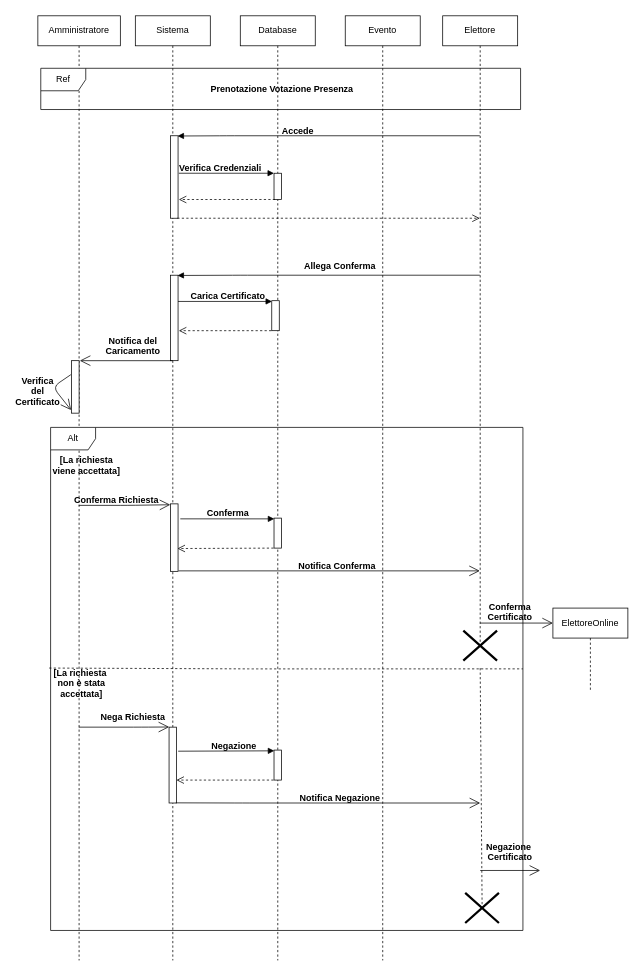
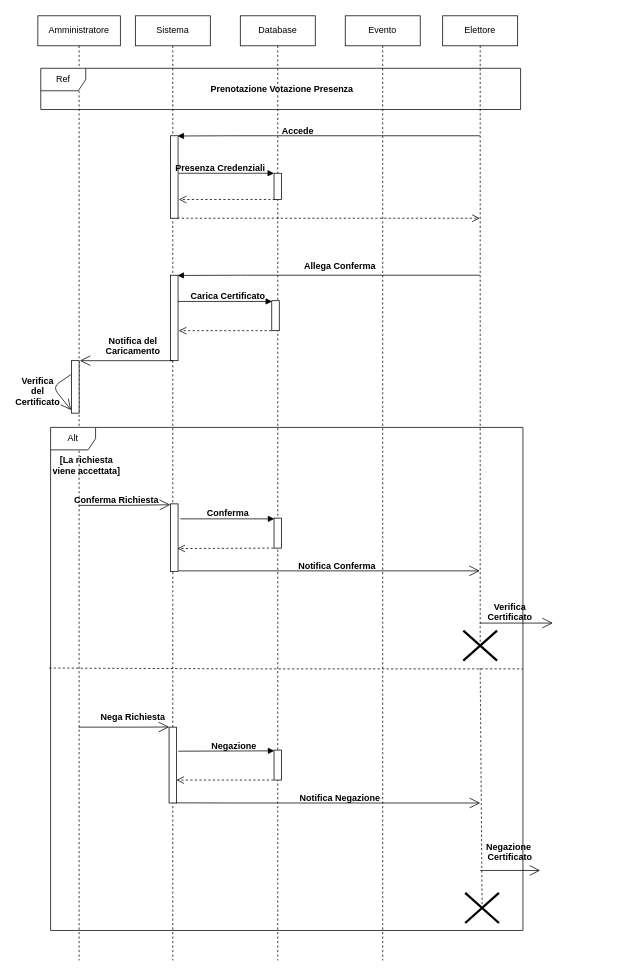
  <mxCell id="0" />
  <mxCell id="1" parent="0" />
  <mxCell id="2" value="Sistema" style="shape=umlLifeline;perimeter=lifelinePerimeter;whiteSpace=wrap;html=1;container=1;collapsible=0;recursiveResize=0;outlineConnect=0;" parent="1" vertex="1"><mxGeometry x="180" y="20" width="100" height="1260" as="geometry" /></mxCell>
  <mxCell id="3" value="" style="html=1;points=[];perimeter=orthogonalPerimeter;" parent="2" vertex="1"><mxGeometry x="47" y="160" width="10" height="110" as="geometry" /></mxCell>
  <mxCell id="4" value="" style="html=1;points=[];perimeter=orthogonalPerimeter;" parent="2" vertex="1"><mxGeometry x="47" y="346" width="10" height="114" as="geometry" /></mxCell>
  <mxCell id="5" value="" style="html=1;points=[];perimeter=orthogonalPerimeter;" parent="2" vertex="1"><mxGeometry x="47" y="651" width="10" height="90" as="geometry" /></mxCell>
  <mxCell id="6" value="" style="html=1;points=[];perimeter=orthogonalPerimeter;" parent="2" vertex="1"><mxGeometry x="45.0" y="948.82" width="10" height="101.18" as="geometry" /></mxCell>
  <mxCell id="7" value="Accede" style="text;align=center;fontStyle=1;verticalAlign=middle;spacingLeft=3;spacingRight=3;strokeColor=none;rotatable=0;points=[[0,0.5],[1,0.5]];portConstraint=eastwest;" parent="2" vertex="1"><mxGeometry x="182" y="140" width="70" height="26" as="geometry" /></mxCell>
  <mxCell id="8" value="Allega Conferma" style="text;align=center;fontStyle=1;verticalAlign=middle;spacingLeft=3;spacingRight=3;strokeColor=none;rotatable=0;points=[[0,0.5],[1,0.5]];portConstraint=eastwest;" parent="2" vertex="1"><mxGeometry x="211.81" y="320" width="122.75" height="26" as="geometry" /></mxCell>
  <mxCell id="9" value="Notifica del&#10;Caricamento" style="text;align=center;fontStyle=1;verticalAlign=middle;spacingLeft=3;spacingRight=3;strokeColor=none;rotatable=0;points=[[0,0.5],[1,0.5]];portConstraint=eastwest;" parent="2" vertex="1"><mxGeometry x="-43" y="420" width="80" height="40" as="geometry" /></mxCell>
  <mxCell id="10" value="" style="endArrow=none;dashed=1;html=1;exitX=-0.003;exitY=0.476;exitDx=0;exitDy=0;exitPerimeter=0;" parent="2" edge="1"><mxGeometry width="50" height="50" relative="1" as="geometry"><mxPoint x="-114.89" y="870" as="sourcePoint" /><mxPoint x="517" y="871.08" as="targetPoint" /><Array as="points"><mxPoint x="157" y="871.13" /></Array></mxGeometry></mxCell>
  <mxCell id="11" value="" style="endArrow=open;endFill=1;endSize=12;html=1;exitX=0.9;exitY=0.998;exitDx=0;exitDy=0;exitPerimeter=0;" parent="2" source="6" edge="1"><mxGeometry width="160" relative="1" as="geometry"><mxPoint x="72.134" y="1050" as="sourcePoint" /><mxPoint x="460" y="1050" as="targetPoint" /><Array as="points"><mxPoint x="142.81" y="1050" /></Array></mxGeometry></mxCell>
  <mxCell id="12" value="Notifica Negazione" style="text;align=center;fontStyle=1;verticalAlign=middle;spacingLeft=3;spacingRight=3;strokeColor=none;rotatable=0;points=[[0,0.5],[1,0.5]];portConstraint=eastwest;" parent="2" vertex="1"><mxGeometry x="215.68" y="1030" width="115" height="26" as="geometry" /></mxCell>
  <mxCell id="13" value="" style="html=1;verticalAlign=bottom;endArrow=block;entryX=-0.003;entryY=0;entryDx=0;entryDy=0;entryPerimeter=0;" parent="2" target="29" edge="1"><mxGeometry width="80" relative="1" as="geometry"><mxPoint x="58" y="210" as="sourcePoint" /><mxPoint x="152" y="210" as="targetPoint" /><Array as="points" /></mxGeometry></mxCell>
- <mxCell id="14" value="Verifica Credenziali" style="text;align=center;fontStyle=1;verticalAlign=middle;spacingLeft=3;spacingRight=3;strokeColor=none;rotatable=0;points=[[0,0.5],[1,0.5]];portConstraint=eastwest;" parent="2" vertex="1"><mxGeometry x="52" y="190" width="123.29" height="26" as="geometry" /></mxCell>
+ <mxCell id="14" value="Presenza Credenziali" style="text;align=center;fontStyle=1;verticalAlign=middle;spacingLeft=3;spacingRight=3;strokeColor=none;rotatable=0;points=[[0,0.5],[1,0.5]];portConstraint=eastwest;" parent="2" vertex="1"><mxGeometry x="52" y="190" width="123.29" height="26" as="geometry" /></mxCell>
  <mxCell id="15" value="Negazione" style="text;align=center;fontStyle=1;verticalAlign=middle;spacingLeft=3;spacingRight=3;strokeColor=none;rotatable=0;points=[[0,0.5],[1,0.5]];portConstraint=eastwest;" parent="2" vertex="1"><mxGeometry x="88.12" y="960" width="87.17" height="26" as="geometry" /></mxCell>
- <mxCell id="16" value="ElettoreOnline" style="shape=umlLifeline;perimeter=lifelinePerimeter;whiteSpace=wrap;html=1;container=1;collapsible=0;recursiveResize=0;outlineConnect=0;" parent="2" vertex="1"><mxGeometry x="557" y="790" width="100" height="110" as="geometry" /></mxCell>
  <mxCell id="17" value="" style="endArrow=open;endFill=1;endSize=12;html=1;" parent="2" source="35" edge="1"><mxGeometry width="160" relative="1" as="geometry"><mxPoint x="466.5" y="810" as="sourcePoint" /><mxPoint x="557" y="810" as="targetPoint" /><Array as="points" /></mxGeometry></mxCell>
  <mxCell id="18" value="Nega Richiesta" style="text;align=center;fontStyle=1;verticalAlign=middle;spacingLeft=3;spacingRight=3;strokeColor=none;rotatable=0;points=[[0,0.5],[1,0.5]];portConstraint=eastwest;" parent="2" vertex="1"><mxGeometry x="-68" y="918.92" width="130" height="31" as="geometry" /></mxCell>
  <mxCell id="19" value="" style="endArrow=open;endFill=1;endSize=12;html=1;" parent="2" edge="1"><mxGeometry width="160" relative="1" as="geometry"><mxPoint x="460" y="1140" as="sourcePoint" /><mxPoint x="540" y="1140" as="targetPoint" /><Array as="points" /></mxGeometry></mxCell>
  <mxCell id="20" value="" style="shape=umlDestroy;whiteSpace=wrap;html=1;strokeWidth=3;" parent="2" vertex="1"><mxGeometry x="440" y="1169.95" width="45" height="40.1" as="geometry" /></mxCell>
  <mxCell id="21" value="Amministratore" style="shape=umlLifeline;perimeter=lifelinePerimeter;whiteSpace=wrap;html=1;container=1;collapsible=0;recursiveResize=0;outlineConnect=0;" parent="2" vertex="1"><mxGeometry x="-130" width="110" height="1260" as="geometry" /></mxCell>
  <mxCell id="22" value="" style="html=1;points=[];perimeter=orthogonalPerimeter;" parent="21" vertex="1"><mxGeometry x="45" y="460" width="10" height="70" as="geometry" /></mxCell>
  <mxCell id="23" value="" style="endArrow=open;endFill=1;endSize=12;html=1;exitX=-0.1;exitY=0.267;exitDx=0;exitDy=0;exitPerimeter=0;entryX=-0.071;entryY=0.941;entryDx=0;entryDy=0;entryPerimeter=0;" parent="21" source="22" target="22" edge="1"><mxGeometry width="160" relative="1" as="geometry"><mxPoint x="856.5" y="490" as="sourcePoint" /><mxPoint x="847" y="507" as="targetPoint" /><Array as="points"><mxPoint x="20" y="495" /></Array></mxGeometry></mxCell>
  <mxCell id="24" value="" style="endArrow=open;endFill=1;endSize=12;html=1;exitX=0.3;exitY=1;exitDx=0;exitDy=0;exitPerimeter=0;entryX=1.1;entryY=0;entryDx=0;entryDy=0;entryPerimeter=0;" parent="2" source="4" target="22" edge="1"><mxGeometry width="160" relative="1" as="geometry"><mxPoint x="37.3" y="427" as="sourcePoint" /><mxPoint x="-53" y="460" as="targetPoint" /></mxGeometry></mxCell>
  <mxCell id="25" value="" style="endArrow=open;endFill=1;endSize=12;html=1;entryX=-0.04;entryY=0.013;entryDx=0;entryDy=0;entryPerimeter=0;" parent="2" source="21" target="5" edge="1"><mxGeometry width="160" relative="1" as="geometry"><mxPoint x="-63" y="653" as="sourcePoint" /><mxPoint x="50" y="653" as="targetPoint" /><Array as="points"><mxPoint x="-10" y="653" /></Array></mxGeometry></mxCell>
  <mxCell id="26" value="" style="endArrow=open;endFill=1;endSize=12;html=1;entryX=0.011;entryY=-0.002;entryDx=0;entryDy=0;entryPerimeter=0;" parent="2" source="21" target="6" edge="1"><mxGeometry width="160" relative="1" as="geometry"><mxPoint x="-62.503" y="948.82" as="sourcePoint" /><mxPoint x="63.28" y="948.487" as="targetPoint" /><Array as="points"><mxPoint x="7.83" y="948.82" /></Array></mxGeometry></mxCell>
  <mxCell id="27" value="Alt" style="shape=umlFrame;whiteSpace=wrap;html=1;" parent="2" vertex="1"><mxGeometry x="-113" y="549" width="630" height="671" as="geometry" /></mxCell>
  <mxCell id="28" value="Database" style="shape=umlLifeline;perimeter=lifelinePerimeter;whiteSpace=wrap;html=1;container=1;collapsible=0;recursiveResize=0;outlineConnect=0;" parent="1" vertex="1"><mxGeometry x="320" y="20" width="100" height="1260" as="geometry" /></mxCell>
  <mxCell id="29" value="" style="html=1;points=[];perimeter=orthogonalPerimeter;" parent="28" vertex="1"><mxGeometry x="45" y="210" width="10" height="35" as="geometry" /></mxCell>
  <mxCell id="30" value="" style="html=1;points=[];perimeter=orthogonalPerimeter;" parent="28" vertex="1"><mxGeometry x="42" y="380" width="10" height="40" as="geometry" /></mxCell>
  <mxCell id="31" value="" style="html=1;points=[];perimeter=orthogonalPerimeter;" parent="28" vertex="1"><mxGeometry x="45" y="670" width="10" height="40" as="geometry" /></mxCell>
  <mxCell id="32" value="" style="html=1;points=[];perimeter=orthogonalPerimeter;" parent="28" vertex="1"><mxGeometry x="45" y="979.41" width="10" height="40" as="geometry" /></mxCell>
  <mxCell id="33" value="Evento" style="shape=umlLifeline;perimeter=lifelinePerimeter;whiteSpace=wrap;html=1;container=1;collapsible=0;recursiveResize=0;outlineConnect=0;" parent="1" vertex="1"><mxGeometry x="460" y="20" width="100" height="1260" as="geometry" /></mxCell>
  <mxCell id="34" value=" Prenotazione Votazione Presenza" style="text;align=center;fontStyle=1;verticalAlign=middle;spacingLeft=3;spacingRight=3;strokeColor=none;rotatable=0;points=[[0,0.5],[1,0.5]];portConstraint=eastwest;" parent="1" vertex="1"><mxGeometry x="285.46" y="104.5" width="177.5" height="26" as="geometry" /></mxCell>
  <mxCell id="35" value="Elettore" style="shape=umlLifeline;perimeter=lifelinePerimeter;whiteSpace=wrap;html=1;container=1;collapsible=0;recursiveResize=0;outlineConnect=0;" parent="1" vertex="1"><mxGeometry x="590" y="20" width="100" height="840" as="geometry" /></mxCell>
  <mxCell id="36" value="" style="shape=umlDestroy;whiteSpace=wrap;html=1;strokeWidth=3;" parent="35" vertex="1"><mxGeometry x="27.5" y="820" width="45" height="40.1" as="geometry" /></mxCell>
  <mxCell id="37" value="" style="html=1;verticalAlign=bottom;endArrow=block;entryX=0.927;entryY=0.003;entryDx=0;entryDy=0;entryPerimeter=0;" parent="1" source="35" target="4" edge="1"><mxGeometry width="80" relative="1" as="geometry"><mxPoint x="646.5" y="366" as="sourcePoint" /><mxPoint x="929.75" y="346" as="targetPoint" /><Array as="points"><mxPoint x="319.75" y="366" /></Array></mxGeometry></mxCell>
  <mxCell id="38" value="" style="html=1;verticalAlign=bottom;endArrow=open;dashed=1;endSize=8;exitX=0.9;exitY=1;exitDx=0;exitDy=0;exitPerimeter=0;" parent="1" source="3" target="35" edge="1"><mxGeometry relative="1" as="geometry"><mxPoint x="412" y="210" as="sourcePoint" /><mxPoint x="632" y="290" as="targetPoint" /></mxGeometry></mxCell>
  <mxCell id="39" value="" style="html=1;verticalAlign=bottom;endArrow=block;entryX=0.927;entryY=0.003;entryDx=0;entryDy=0;entryPerimeter=0;" parent="1" source="35" target="3" edge="1"><mxGeometry width="80" relative="1" as="geometry"><mxPoint x="631.5" y="180" as="sourcePoint" /><mxPoint x="252" y="180" as="targetPoint" /><Array as="points"><mxPoint x="302" y="180" /></Array></mxGeometry></mxCell>
  <mxCell id="40" value="" style="html=1;verticalAlign=bottom;endArrow=open;dashed=1;endSize=8;exitX=0.137;exitY=1;exitDx=0;exitDy=0;exitPerimeter=0;entryX=1.1;entryY=0.773;entryDx=0;entryDy=0;entryPerimeter=0;" parent="1" source="29" target="3" edge="1"><mxGeometry relative="1" as="geometry"><mxPoint x="248.13" y="301.32" as="sourcePoint" /><mxPoint x="641.5" y="301.32" as="targetPoint" /></mxGeometry></mxCell>
  <mxCell id="41" value="" style="html=1;verticalAlign=bottom;endArrow=block;exitX=1;exitY=0.307;exitDx=0;exitDy=0;exitPerimeter=0;entryX=0.037;entryY=0.025;entryDx=0;entryDy=0;entryPerimeter=0;" parent="1" source="4" target="30" edge="1"><mxGeometry width="80" relative="1" as="geometry"><mxPoint x="656.5" y="376" as="sourcePoint" /><mxPoint x="337" y="400" as="targetPoint" /><Array as="points" /></mxGeometry></mxCell>
  <mxCell id="42" value="" style="html=1;verticalAlign=bottom;endArrow=open;dashed=1;endSize=8;exitX=-0.063;exitY=1;exitDx=0;exitDy=0;exitPerimeter=0;entryX=1.1;entryY=0.649;entryDx=0;entryDy=0;entryPerimeter=0;" parent="1" source="30" target="4" edge="1"><mxGeometry relative="1" as="geometry"><mxPoint x="261" y="300" as="sourcePoint" /><mxPoint x="657" y="300" as="targetPoint" /></mxGeometry></mxCell>
  <mxCell id="43" value="Carica Certificato" style="text;align=center;fontStyle=1;verticalAlign=middle;spacingLeft=3;spacingRight=3;strokeColor=none;rotatable=0;points=[[0,0.5],[1,0.5]];portConstraint=eastwest;" parent="1" vertex="1"><mxGeometry x="242.5" y="380" width="122.75" height="26" as="geometry" /></mxCell>
  <mxCell id="44" value="Verifica &#10;del&#10;Certificato" style="text;align=center;fontStyle=1;verticalAlign=middle;spacingLeft=3;spacingRight=3;strokeColor=none;rotatable=0;points=[[0,0.5],[1,0.5]];portConstraint=eastwest;" parent="1" vertex="1"><mxGeometry x="20" y="497.25" width="60" height="45.5" as="geometry" /></mxCell>
  <mxCell id="45" value="Conferma Richiesta" style="text;align=center;fontStyle=1;verticalAlign=middle;spacingLeft=3;spacingRight=3;strokeColor=none;rotatable=0;points=[[0,0.5],[1,0.5]];portConstraint=eastwest;" parent="1" vertex="1"><mxGeometry x="90" y="650" width="130" height="31" as="geometry" /></mxCell>
  <mxCell id="46" value="Conferma" style="text;align=center;fontStyle=1;verticalAlign=middle;spacingLeft=3;spacingRight=3;strokeColor=none;rotatable=0;points=[[0,0.5],[1,0.5]];portConstraint=eastwest;" parent="1" vertex="1"><mxGeometry x="242.5" y="670" width="122.75" height="26" as="geometry" /></mxCell>
  <mxCell id="47" value="" style="html=1;verticalAlign=bottom;endArrow=block;exitX=1.3;exitY=0.222;exitDx=0;exitDy=0;exitPerimeter=0;entryX=0.037;entryY=0.025;entryDx=0;entryDy=0;entryPerimeter=0;" parent="1" source="5" target="31" edge="1"><mxGeometry width="80" relative="1" as="geometry"><mxPoint x="254.38" y="690.998" as="sourcePoint" /><mxPoint x="339.38" y="690" as="targetPoint" /><Array as="points" /></mxGeometry></mxCell>
  <mxCell id="48" value="" style="html=1;verticalAlign=bottom;endArrow=open;dashed=1;endSize=8;exitX=-0.063;exitY=1;exitDx=0;exitDy=0;exitPerimeter=0;entryX=0.92;entryY=0.662;entryDx=0;entryDy=0;entryPerimeter=0;" parent="1" source="31" target="5" edge="1"><mxGeometry relative="1" as="geometry"><mxPoint x="263.38" y="590" as="sourcePoint" /><mxPoint x="253.19" y="729.41" as="targetPoint" /></mxGeometry></mxCell>
  <mxCell id="49" value="" style="endArrow=open;endFill=1;endSize=12;html=1;exitX=1.056;exitY=0.993;exitDx=0;exitDy=0;exitPerimeter=0;" parent="1" source="5" target="35" edge="1"><mxGeometry width="160" relative="1" as="geometry"><mxPoint x="254.25" y="760" as="sourcePoint" /><mxPoint x="647" y="760" as="targetPoint" /><Array as="points" /></mxGeometry></mxCell>
  <mxCell id="50" value="Notifica Conferma" style="text;align=center;fontStyle=1;verticalAlign=middle;spacingLeft=3;spacingRight=3;strokeColor=none;rotatable=0;points=[[0,0.5],[1,0.5]];portConstraint=eastwest;" parent="1" vertex="1"><mxGeometry x="391.81" y="740" width="115" height="26" as="geometry" /></mxCell>
- <mxCell id="51" value="Conferma &#10;Certificato" style="text;align=center;fontStyle=1;verticalAlign=middle;spacingLeft=3;spacingRight=3;strokeColor=none;rotatable=0;points=[[0,0.5],[1,0.5]];portConstraint=eastwest;" parent="1" vertex="1"><mxGeometry x="650" y="800" width="60" height="30" as="geometry" /></mxCell>
+ <mxCell id="51" value="Verifica &#10;Certificato" style="text;align=center;fontStyle=1;verticalAlign=middle;spacingLeft=3;spacingRight=3;strokeColor=none;rotatable=0;points=[[0,0.5],[1,0.5]];portConstraint=eastwest;" parent="1" vertex="1"><mxGeometry x="650" y="800" width="60" height="30" as="geometry" /></mxCell>
  <mxCell id="52" value="" style="html=1;verticalAlign=bottom;endArrow=block;exitX=1.217;exitY=0.317;exitDx=0;exitDy=0;exitPerimeter=0;entryX=0.037;entryY=0.025;entryDx=0;entryDy=0;entryPerimeter=0;" parent="1" source="6" target="32" edge="1"><mxGeometry width="80" relative="1" as="geometry"><mxPoint x="255.44" y="969.918" as="sourcePoint" /><mxPoint x="340.44" y="968.92" as="targetPoint" /><Array as="points" /></mxGeometry></mxCell>
  <mxCell id="53" value="" style="endArrow=none;dashed=1;html=1;entryX=0.502;entryY=0.515;entryDx=0;entryDy=0;entryPerimeter=0;" parent="1" target="20" edge="1"><mxGeometry width="50" height="50" relative="1" as="geometry"><mxPoint x="640" y="890" as="sourcePoint" /><mxPoint x="643" y="1200" as="targetPoint" /><Array as="points" /></mxGeometry></mxCell>
  <mxCell id="54" value="" style="html=1;verticalAlign=bottom;endArrow=open;dashed=1;endSize=8;exitX=-0.063;exitY=1;exitDx=0;exitDy=0;exitPerimeter=0;entryX=0.98;entryY=0.698;entryDx=0;entryDy=0;entryPerimeter=0;" parent="1" source="32" target="6" edge="1"><mxGeometry relative="1" as="geometry"><mxPoint x="264.44" y="900" as="sourcePoint" /><mxPoint x="254.25" y="1039.41" as="targetPoint" /></mxGeometry></mxCell>
- <mxCell id="55" value="[La richiesta &#10;non è stata&#10;accettata]" style="text;align=center;fontStyle=1;verticalAlign=middle;spacingLeft=3;spacingRight=3;strokeColor=none;rotatable=0;points=[[0,0.5],[1,0.5]];portConstraint=eastwest;" parent="1" vertex="1"><mxGeometry x="67" y="890" width="83" height="40" as="geometry" /></mxCell>
  <mxCell id="56" value="Ref" style="shape=umlFrame;whiteSpace=wrap;html=1;" parent="1" vertex="1"><mxGeometry x="53.88" y="90" width="640" height="55" as="geometry" /></mxCell>
  <mxCell id="57" value="Negazione &#10;Certificato" style="text;align=center;fontStyle=1;verticalAlign=middle;spacingLeft=3;spacingRight=3;strokeColor=none;rotatable=0;points=[[0,0.5],[1,0.5]];portConstraint=eastwest;" parent="1" vertex="1"><mxGeometry x="650" y="1120" width="60" height="30" as="geometry" /></mxCell>
  <mxCell id="58" value="&lt;b&gt;[La richiesta &lt;br&gt;viene accettata]&lt;/b&gt;" style="text;html=1;strokeColor=none;fillColor=none;align=center;verticalAlign=middle;whiteSpace=wrap;rounded=0;" parent="1" vertex="1"><mxGeometry x="60" y="610" width="110" height="20" as="geometry" /></mxCell>
